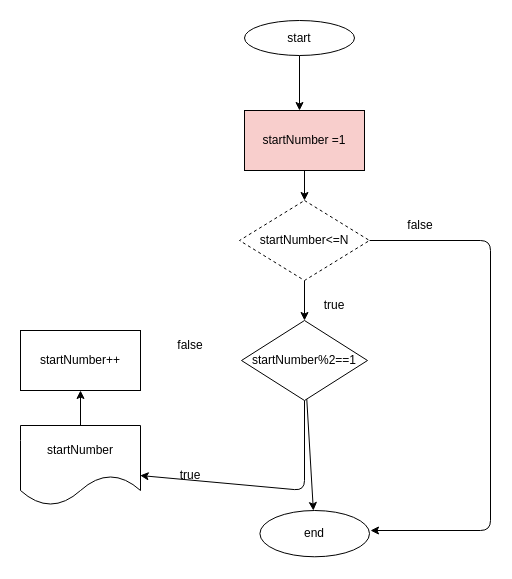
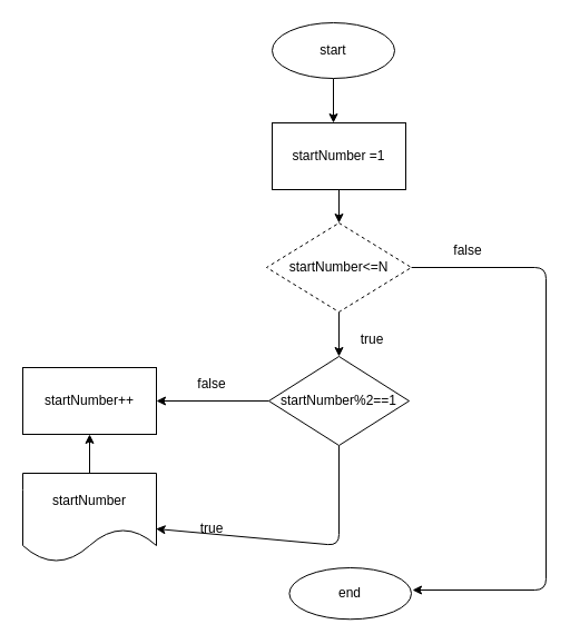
  <mxCell id="0" />
  <mxCell id="1" parent="0" />
  <mxCell id="2" style="edgeStyle=none;html=1;" edge="1" parent="1" source="3"><mxGeometry relative="1" as="geometry"><mxPoint x="299" y="110" as="targetPoint" /></mxGeometry></mxCell>
- <mxCell id="3" value="start" style="ellipse;whiteSpace=wrap;html=1;" vertex="1" parent="1"><mxGeometry x="244" y="20" width="110" height="35" as="geometry" /></mxCell>
+ <mxCell id="3" value="start" style="ellipse;whiteSpace=wrap;html=1;" vertex="1" parent="1"><mxGeometry x="244" y="20" width="110" height="50" as="geometry" /></mxCell>
  <mxCell id="4" style="edgeStyle=none;html=1;entryX=0.5;entryY=0;entryDx=0;entryDy=0;" edge="1" parent="1" source="5" target="8"><mxGeometry relative="1" as="geometry" /></mxCell>
- <mxCell id="5" value="startNumber =1" style="rounded=0;whiteSpace=wrap;html=1;fillColor=#f8cecc;" vertex="1" parent="1"><mxGeometry x="244" y="110" width="120" height="60" as="geometry" /></mxCell>
+ <mxCell id="5" value="startNumber =1" style="rounded=0;whiteSpace=wrap;html=1;" vertex="1" parent="1"><mxGeometry x="244" y="110" width="120" height="60" as="geometry" /></mxCell>
  <mxCell id="6" style="edgeStyle=none;html=1;" edge="1" parent="1" source="8" target="11"><mxGeometry relative="1" as="geometry" /></mxCell>
  <mxCell id="7" style="edgeStyle=none;html=1;" edge="1" parent="1" source="8"><mxGeometry relative="1" as="geometry"><mxPoint x="370" y="530" as="targetPoint" /><Array as="points"><mxPoint x="490" y="240" /><mxPoint x="490" y="530" /></Array></mxGeometry></mxCell>
  <mxCell id="8" value="startNumber&amp;lt;=N" style="rhombus;whiteSpace=wrap;html=1;dashed=1;" vertex="1" parent="1"><mxGeometry x="239" y="200" width="130" height="80" as="geometry" /></mxCell>
- <mxCell id="9" style="edgeStyle=none;html=1;" edge="1" parent="1" source="11" target="18"><mxGeometry relative="1" as="geometry" /></mxCell>
+ <mxCell id="9" style="edgeStyle=none;html=1;entryX=1;entryY=0.5;entryDx=0;entryDy=0;" edge="1" parent="1" source="11" target="16"><mxGeometry relative="1" as="geometry" /></mxCell>
  <mxCell id="10" style="edgeStyle=none;html=1;exitX=0.5;exitY=1;exitDx=0;exitDy=0;entryX=0.997;entryY=0.625;entryDx=0;entryDy=0;entryPerimeter=0;" edge="1" parent="1" source="11" target="13"><mxGeometry relative="1" as="geometry"><Array as="points"><mxPoint x="304" y="490" /></Array></mxGeometry></mxCell>
  <mxCell id="11" value="startNumber%2==1" style="rhombus;whiteSpace=wrap;html=1;" vertex="1" parent="1"><mxGeometry x="241" y="320" width="126" height="80" as="geometry" /></mxCell>
  <mxCell id="12" style="edgeStyle=none;html=1;entryX=0.5;entryY=1;entryDx=0;entryDy=0;" edge="1" parent="1" source="13" target="16"><mxGeometry relative="1" as="geometry" /></mxCell>
  <mxCell id="13" value="startNumber" style="shape=document;whiteSpace=wrap;html=1;boundedLbl=1;size=0.375;" vertex="1" parent="1"><mxGeometry x="20" y="425" width="120" height="80" as="geometry" /></mxCell>
  <mxCell id="14" value="true" style="text;html=1;strokeColor=none;fillColor=none;align=center;verticalAlign=middle;whiteSpace=wrap;rounded=0;" vertex="1" parent="1"><mxGeometry x="304" y="290" width="60" height="30" as="geometry" /></mxCell>
  <mxCell id="15" value="false" style="text;html=1;strokeColor=none;fillColor=none;align=center;verticalAlign=middle;whiteSpace=wrap;rounded=0;" vertex="1" parent="1"><mxGeometry x="160" y="330" width="60" height="30" as="geometry" /></mxCell>
  <mxCell id="16" value="startNumber++" style="rounded=0;whiteSpace=wrap;html=1;" vertex="1" parent="1"><mxGeometry x="20" y="330" width="120" height="60" as="geometry" /></mxCell>
  <mxCell id="17" value="true" style="text;html=1;strokeColor=none;fillColor=none;align=center;verticalAlign=middle;whiteSpace=wrap;rounded=0;" vertex="1" parent="1"><mxGeometry x="160" y="460" width="60" height="30" as="geometry" /></mxCell>
  <mxCell id="18" value="end" style="ellipse;whiteSpace=wrap;html=1;rotation=0;" vertex="1" parent="1"><mxGeometry x="259.41" y="510" width="109.59" height="46.28" as="geometry" /></mxCell>
  <mxCell id="19" value="false" style="text;html=1;strokeColor=none;fillColor=none;align=center;verticalAlign=middle;whiteSpace=wrap;rounded=0;" vertex="1" parent="1"><mxGeometry x="390" y="210" width="60" height="30" as="geometry" /></mxCell>
